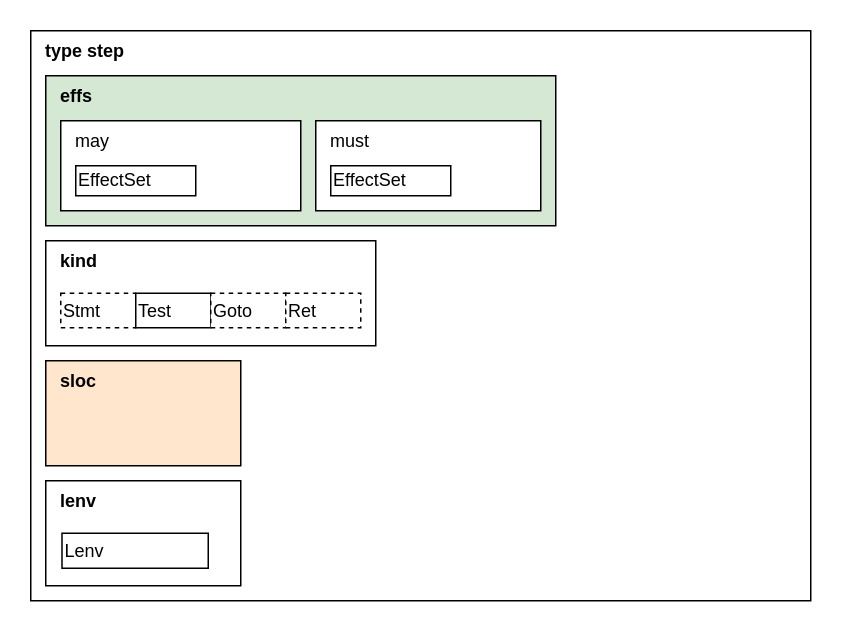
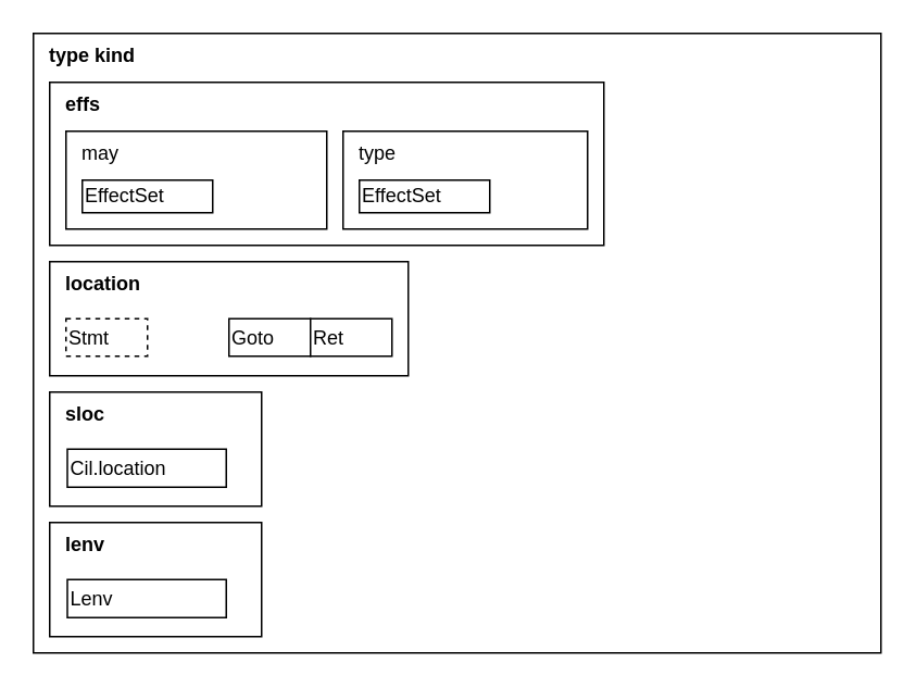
  <mxCell id="0" />
  <mxCell id="1" parent="0" />
- <mxCell id="2" value="&lt;div&gt;&lt;b&gt;type step&lt;/b&gt;&lt;/div&gt;" style="rounded=0;whiteSpace=wrap;html=1;align=left;spacingLeft=8;verticalAlign=top;" parent="1" vertex="1"><mxGeometry x="20" y="20" width="520" height="380" as="geometry" /></mxCell>
+ <mxCell id="2" value="&lt;div&gt;&lt;b&gt;type kind&lt;/b&gt;&lt;/div&gt;" style="rounded=0;whiteSpace=wrap;html=1;align=left;spacingLeft=8;verticalAlign=top;" parent="1" vertex="1"><mxGeometry x="20" y="20" width="520" height="380" as="geometry" /></mxCell>
  <mxCell id="3" value="" style="group" parent="1" vertex="1" connectable="0"><mxGeometry x="30" y="160" width="220" height="70" as="geometry" /></mxCell>
- <mxCell id="4" value="&lt;b&gt;kind&lt;/b&gt;" style="rounded=0;whiteSpace=wrap;html=1;align=left;verticalAlign=top;spacingLeft=8;" parent="3" vertex="1"><mxGeometry width="220" height="70" as="geometry" /></mxCell>
+ <mxCell id="4" value="&lt;b&gt;location&lt;/b&gt;" style="rounded=0;whiteSpace=wrap;html=1;align=left;verticalAlign=top;spacingLeft=8;" parent="3" vertex="1"><mxGeometry width="220" height="70" as="geometry" /></mxCell>
  <mxCell id="5" value="" style="group" parent="3" vertex="1" connectable="0"><mxGeometry x="10" y="35" width="200" height="23" as="geometry" /></mxCell>
  <mxCell id="6" value="Stmt" style="rounded=0;whiteSpace=wrap;html=1;align=left;spacingLeft=0;dashed=1;" parent="5" vertex="1"><mxGeometry width="50" height="23" as="geometry" /></mxCell>
- <mxCell id="7" value="Test" style="rounded=0;whiteSpace=wrap;html=1;align=left;spacingLeft=0;" parent="5" vertex="1"><mxGeometry x="50" width="50" height="23" as="geometry" /></mxCell>
- <mxCell id="8" value="Goto" style="rounded=0;whiteSpace=wrap;html=1;align=left;spacingLeft=0;dashed=1;" parent="5" vertex="1"><mxGeometry x="100" width="50" height="23" as="geometry" /></mxCell>
- <mxCell id="9" value="Ret" style="rounded=0;whiteSpace=wrap;html=1;align=left;spacingLeft=0;dashed=1;" parent="5" vertex="1"><mxGeometry x="150" width="50" height="23" as="geometry" /></mxCell>
+ <mxCell id="8" value="Goto" style="rounded=0;whiteSpace=wrap;html=1;align=left;spacingLeft=0;" parent="5" vertex="1"><mxGeometry x="100" width="50" height="23" as="geometry" /></mxCell>
+ <mxCell id="9" value="Ret" style="rounded=0;whiteSpace=wrap;html=1;align=left;spacingLeft=0;" parent="5" vertex="1"><mxGeometry x="150" width="50" height="23" as="geometry" /></mxCell>
  <mxCell id="10" value="" style="group" parent="1" vertex="1" connectable="0"><mxGeometry x="30" y="50" width="340" height="100" as="geometry" /></mxCell>
- <mxCell id="11" value="&lt;b&gt;effs&lt;/b&gt;" style="rounded=0;whiteSpace=wrap;html=1;align=left;spacingLeft=8;verticalAlign=top;fillColor=#d5e8d4;" parent="10" vertex="1"><mxGeometry width="340" height="100" as="geometry" /></mxCell>
+ <mxCell id="11" value="&lt;b&gt;effs&lt;/b&gt;" style="rounded=0;whiteSpace=wrap;html=1;align=left;spacingLeft=8;verticalAlign=top;" parent="10" vertex="1"><mxGeometry width="340" height="100" as="geometry" /></mxCell>
  <mxCell id="12" value="" style="group" parent="10" vertex="1" connectable="0"><mxGeometry x="180" y="30" width="150" height="60" as="geometry" /></mxCell>
- <mxCell id="13" value="must" style="rounded=0;whiteSpace=wrap;html=1;align=left;verticalAlign=top;spacingLeft=8;" parent="12" vertex="1"><mxGeometry width="150" height="60" as="geometry" /></mxCell>
+ <mxCell id="13" value="type" style="rounded=0;whiteSpace=wrap;html=1;align=left;verticalAlign=top;spacingLeft=8;" parent="12" vertex="1"><mxGeometry width="150" height="60" as="geometry" /></mxCell>
  <mxCell id="14" value="EffectSet" style="rounded=0;whiteSpace=wrap;html=1;align=left;" parent="12" vertex="1"><mxGeometry x="10" y="30" width="80" height="20" as="geometry" /></mxCell>
  <mxCell id="15" value="" style="group" parent="10" vertex="1" connectable="0"><mxGeometry x="10" y="30" width="160" height="60" as="geometry" /></mxCell>
  <mxCell id="16" value="may" style="rounded=0;whiteSpace=wrap;html=1;align=left;verticalAlign=top;spacingLeft=8;" parent="15" vertex="1"><mxGeometry width="160" height="60" as="geometry" /></mxCell>
  <mxCell id="17" value="EffectSet" style="rounded=0;whiteSpace=wrap;html=1;align=left;" parent="15" vertex="1"><mxGeometry x="10" y="30" width="80" height="20" as="geometry" /></mxCell>
  <mxCell id="18" value="" style="group" parent="1" vertex="1" connectable="0"><mxGeometry x="30" y="240" width="130" height="70" as="geometry" /></mxCell>
- <mxCell id="19" value="&lt;b&gt;sloc&lt;/b&gt;" style="rounded=0;whiteSpace=wrap;html=1;align=left;verticalAlign=top;spacingLeft=8;fillColor=#ffe6cc;" parent="18" vertex="1"><mxGeometry width="130" height="70" as="geometry" /></mxCell>
+ <mxCell id="19" value="&lt;b&gt;sloc&lt;/b&gt;" style="rounded=0;whiteSpace=wrap;html=1;align=left;verticalAlign=top;spacingLeft=8;" parent="18" vertex="1"><mxGeometry width="130" height="70" as="geometry" /></mxCell>
+ <mxCell id="20" value="Cil.location" style="rounded=0;whiteSpace=wrap;html=1;align=left;" parent="18" vertex="1"><mxGeometry x="10.833" y="35" width="97.5" height="23.333" as="geometry" /></mxCell>
  <mxCell id="21" value="" style="group" parent="1" vertex="1" connectable="0"><mxGeometry x="30" y="320" width="130" height="70" as="geometry" /></mxCell>
  <mxCell id="22" value="&lt;b&gt;lenv&lt;/b&gt;" style="rounded=0;whiteSpace=wrap;html=1;align=left;verticalAlign=top;spacingLeft=8;" parent="21" vertex="1"><mxGeometry width="130" height="70" as="geometry" /></mxCell>
  <mxCell id="23" value="Lenv" style="rounded=0;whiteSpace=wrap;html=1;align=left;" parent="21" vertex="1"><mxGeometry x="10.833" y="35" width="97.5" height="23.333" as="geometry" /></mxCell>
